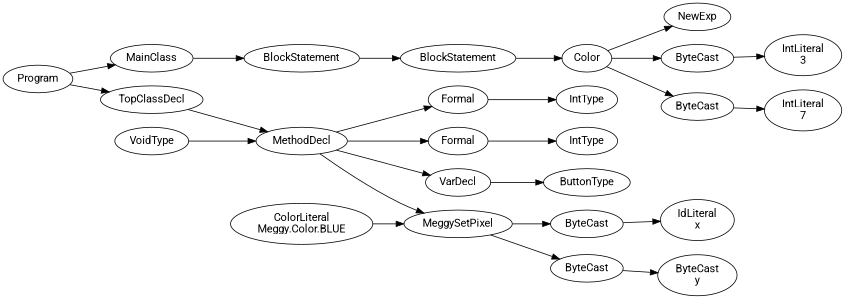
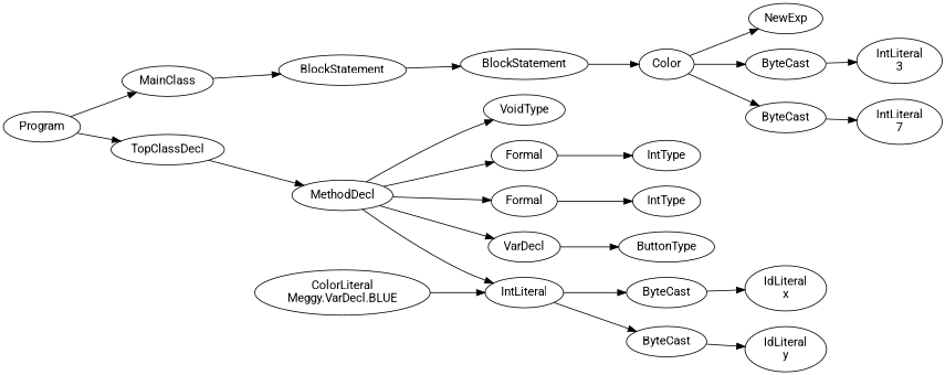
  digraph {
    fontname=Roboto
    rankdir=LR
    node [fontname=Roboto]
    edge [fontname=Roboto]
    n1 [label=Program]
    n2 [label=MainClass]
    n3 [label=TopClassDecl]
    n4 [label=BlockStatement]
    n5 [label=MethodDecl]
    n6 [label=BlockStatement]
    n7 [label=Color]
    n8 [label=NewExp]
    n9 [label=ByteCast]
    n10 [label=ByteCast]
    n11 [label="IntLiteral\n3"]
    n12 [label="IntLiteral\n7"]
    n13 [label=VoidType]
    n14 [label=Formal]
    n15 [label=Formal]
    n16 [label=VarDecl]
-   n17 [label=MeggySetPixel]
+   n17 [label=IntLiteral]
    n18 [label=IntType]
    n19 [label=IntType]
    n20 [label=ButtonType]
    n21 [label=ByteCast]
    n22 [label=ByteCast]
    n23 [label="IdLiteral\nx"]
-   n24 [label="ByteCast\ny"]
-   n25 [label="ColorLiteral\nMeggy.Color.BLUE"]
+   n24 [label="IdLiteral\ny"]
+   n25 [label="ColorLiteral\nMeggy.VarDecl.BLUE"]
    n1 -> n2
    n1 -> n3
    n2 -> n4
    n3 -> n5
    n4 -> n6
-   n13 -> n5
+   n5 -> n13
    n5 -> n14
    n5 -> n15
    n5 -> n16
    n5 -> n17
    n6 -> n7
    n7 -> n8
    n7 -> n9
    n7 -> n10
    n9 -> n11
    n10 -> n12
    n14 -> n18
    n15 -> n19
    n16 -> n20
    n17 -> n21
    n17 -> n22
    n21 -> n23
    n22 -> n24
    n25 -> n17
  }
